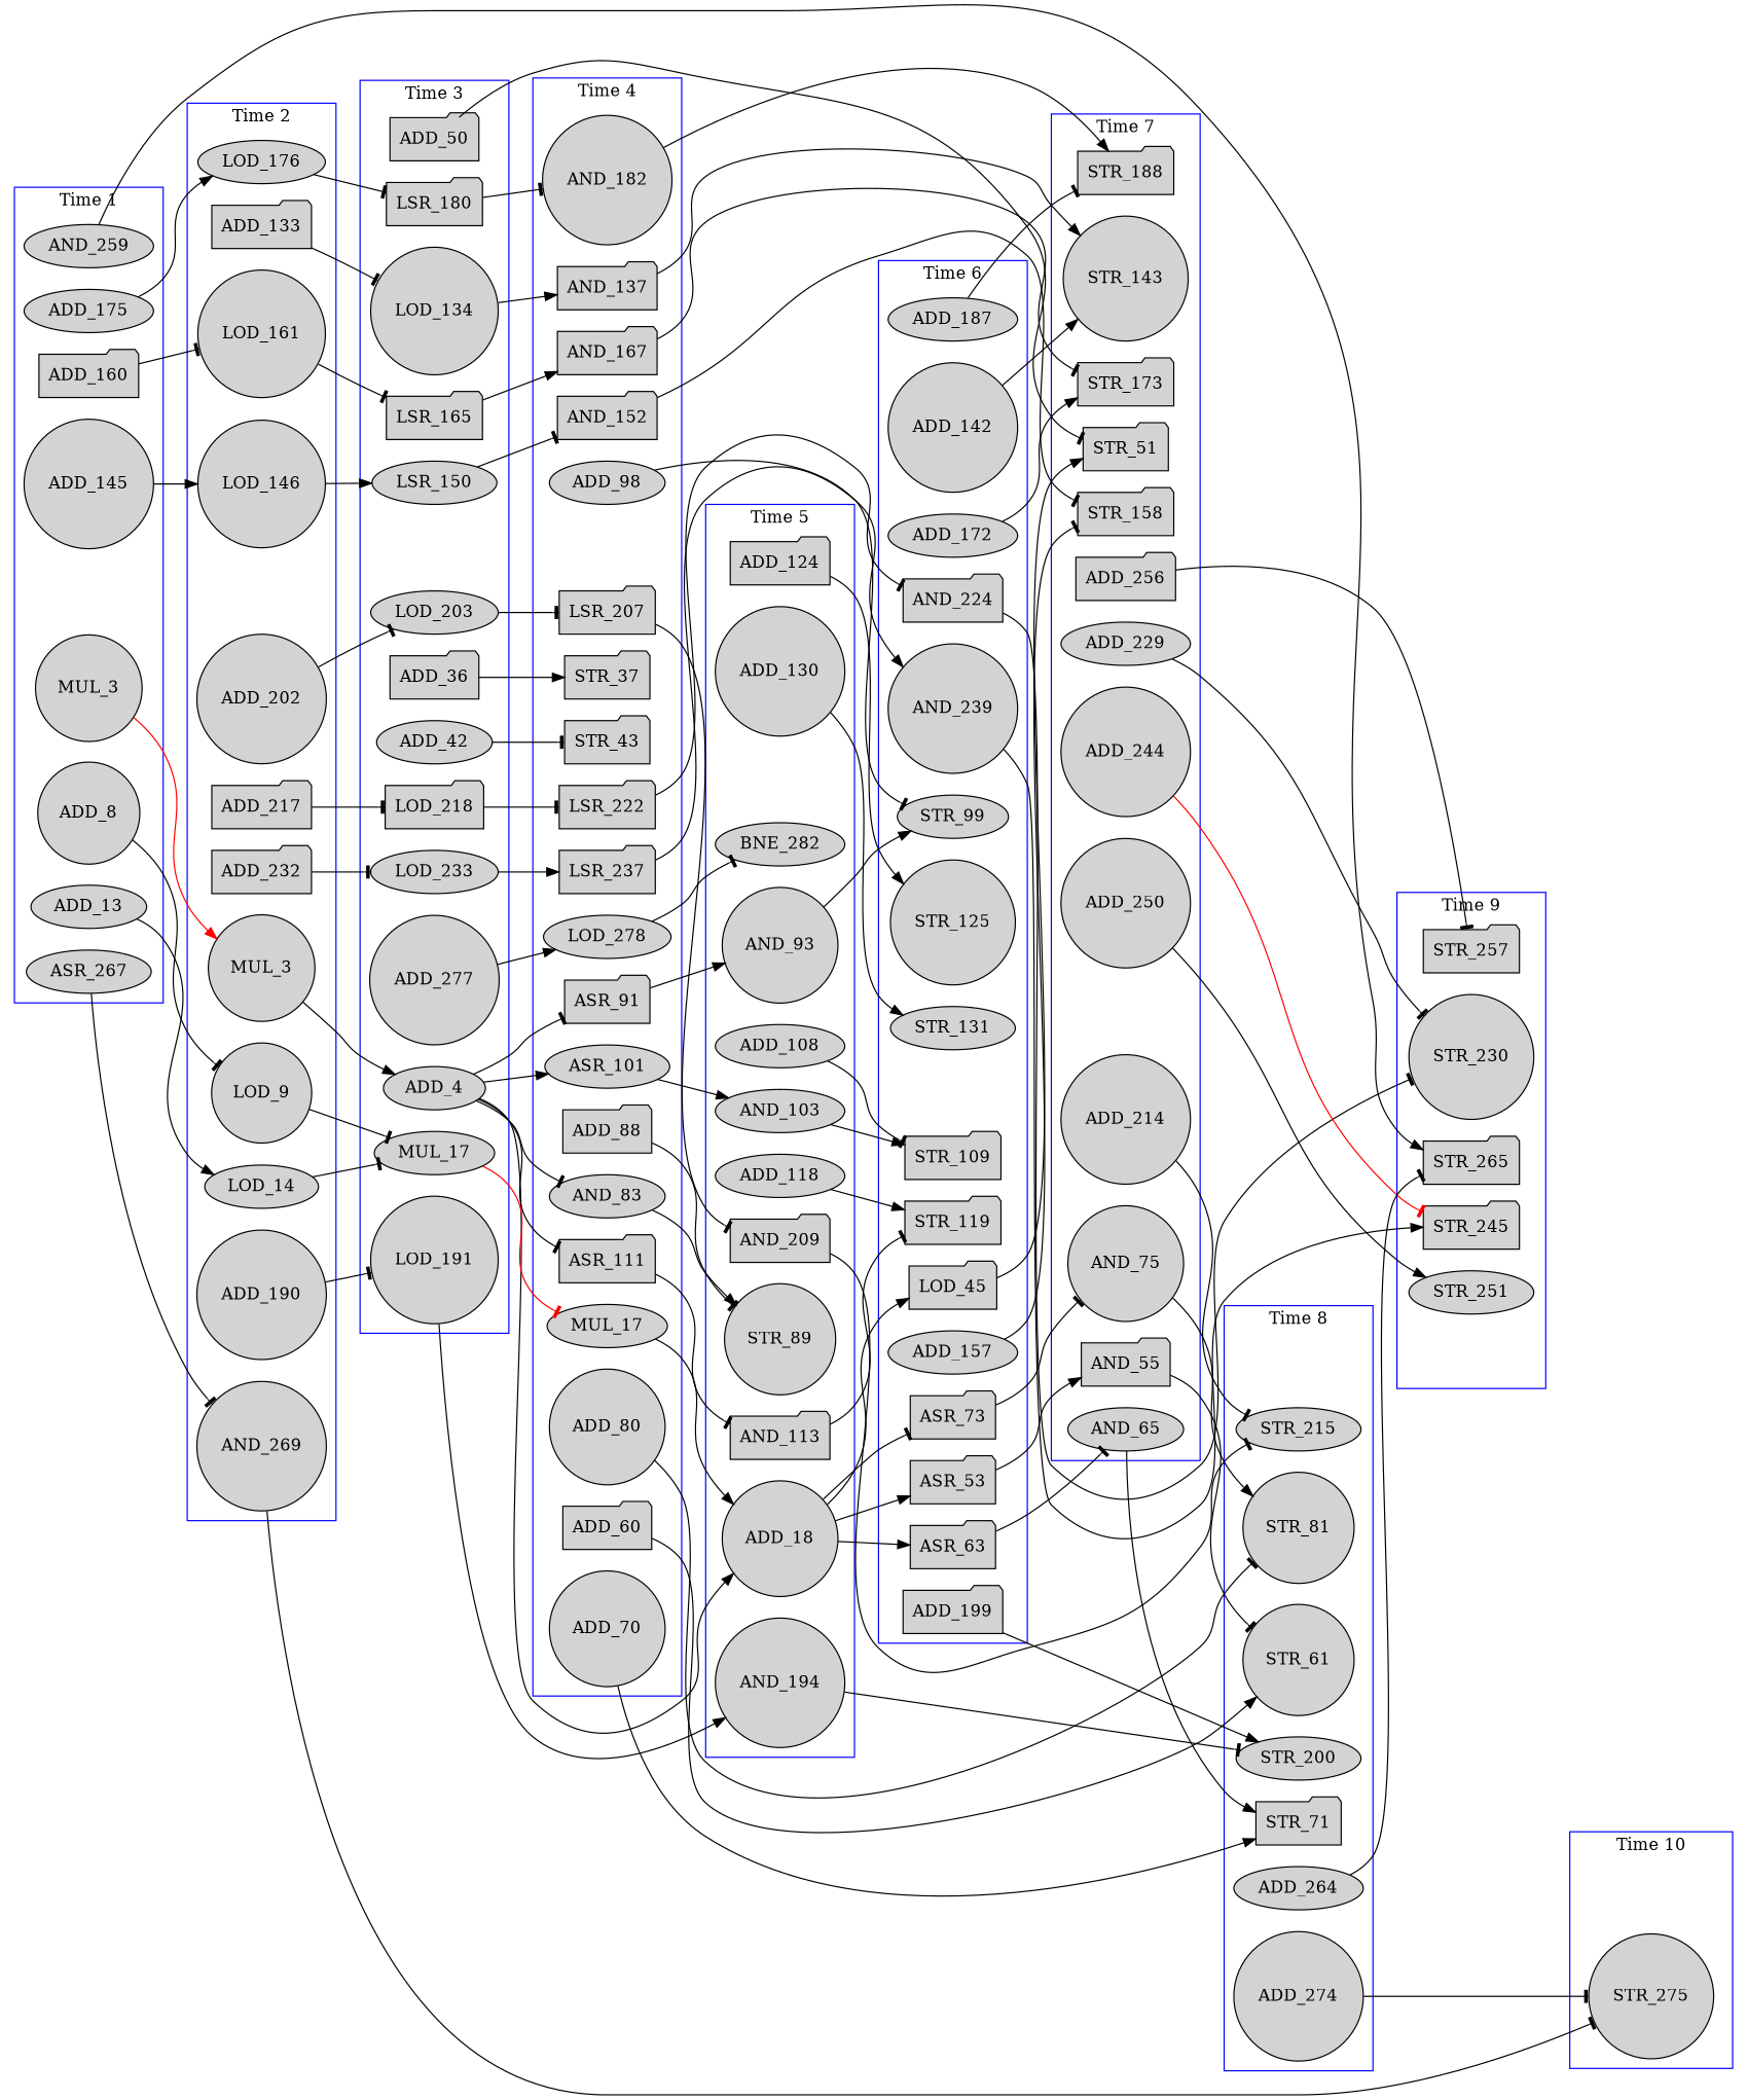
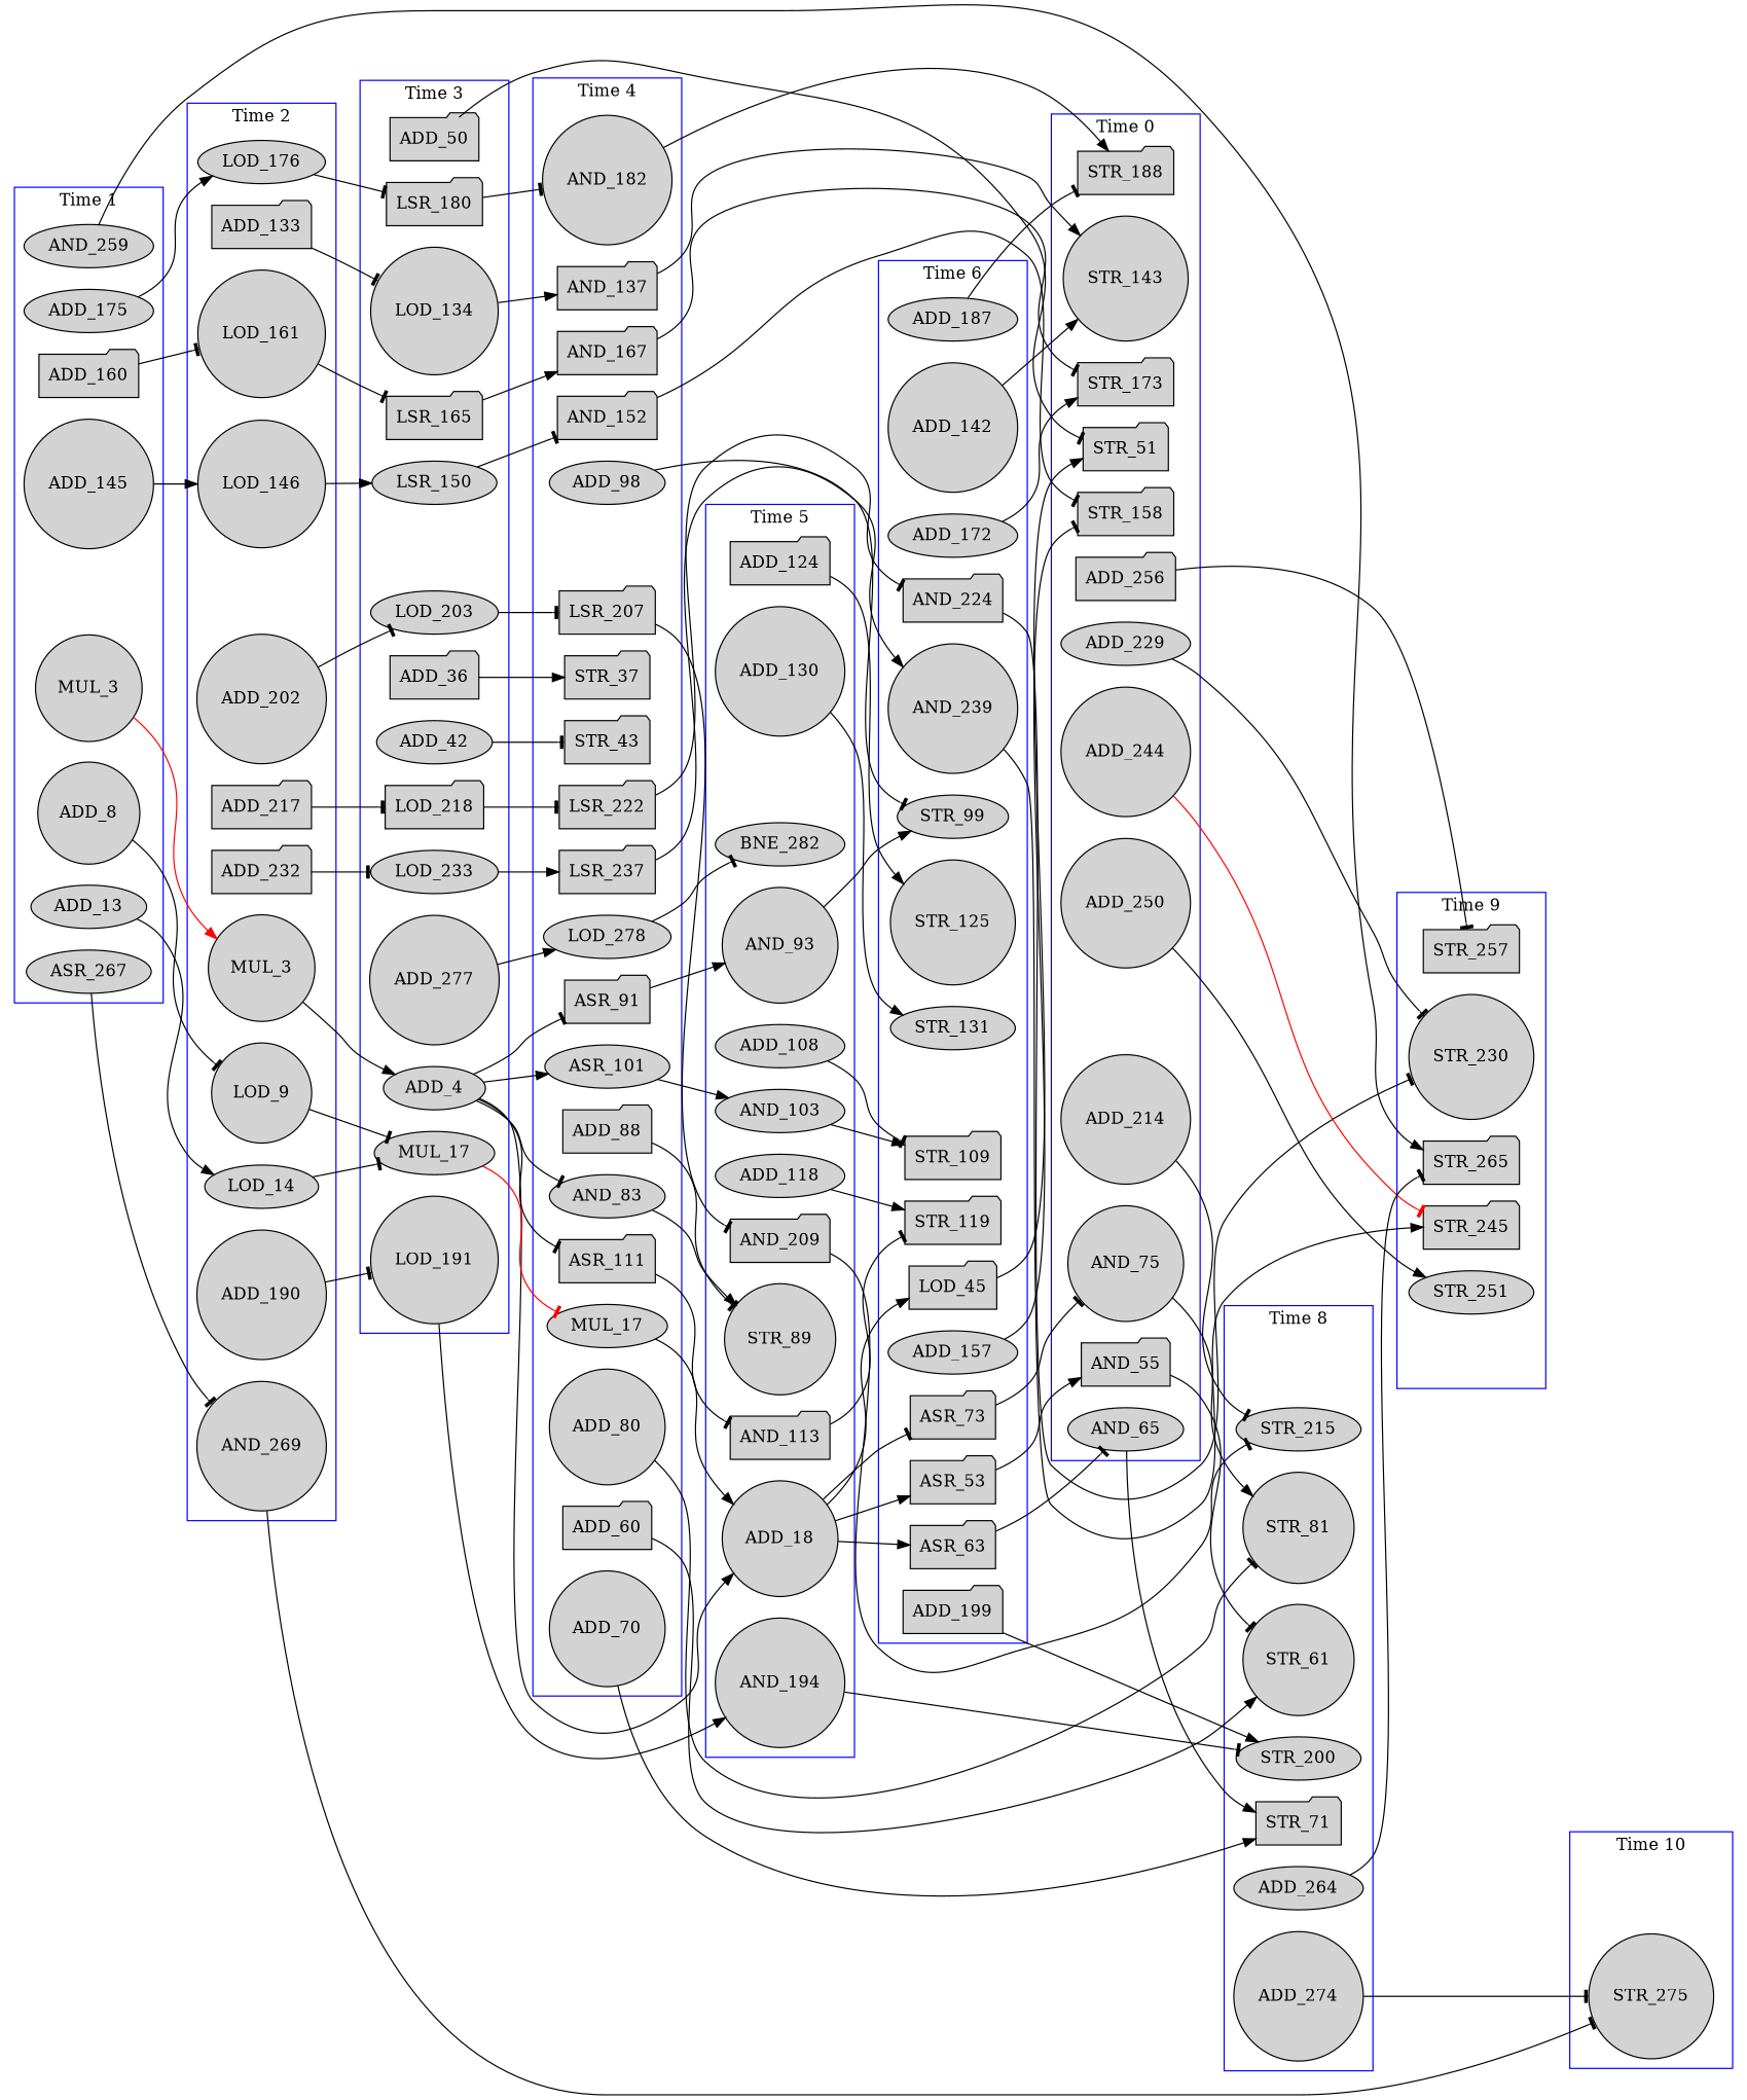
  digraph {
    newrank=true
    rankdir=LR
    node [style=filled shape=folder]
    edge [arrowhead=tee]
    pseudo_1 [style=invis shape=""]
    n2 [label=MUL_3 shape=circle]
    ADD_8 [shape=circle]
    ADD_13 [shape=ellipse]
    ADD_145 [shape=circle]
    ADD_160
    ADD_175 [shape=ellipse]
    AND_259 [shape=ellipse]
    ASR_267 [shape=ellipse]
    pseudo_2 [style=invis shape=""]
    n11 [label=MUL_3 shape=circle]
    LOD_9 [shape=circle]
    LOD_14 [shape=ellipse]
    ADD_133
    LOD_146 [shape=circle]
    LOD_161 [shape=circle]
    LOD_176 [shape=ellipse]
    ADD_190 [shape=circle]
    ADD_202 [shape=circle]
    ADD_217
    ADD_232
    AND_269 [shape=circle]
    pseudo_3 [style=invis shape=""]
    ADD_4 [shape=ellipse]
    n25 [label=MUL_17 shape=ellipse]
    ADD_36
    ADD_42 [shape=ellipse]
    ADD_50
    LOD_134 [shape=circle]
    LSR_150 [shape=ellipse]
    LSR_165
    LSR_180
    LOD_191 [shape=circle]
    LOD_203 [shape=ellipse]
    LOD_218
    LOD_233 [shape=ellipse]
    ADD_277 [shape=circle]
    pseudo_4 [style=invis shape=""]
    n39 [label=MUL_17 shape=ellipse]
    STR_37
    STR_43
    ADD_60
    ADD_70 [shape=circle]
    ADD_80 [shape=circle]
    AND_83 [shape=ellipse]
    ADD_88
    ASR_91
    ADD_98 [shape=ellipse]
    ASR_101 [shape=ellipse]
    ASR_111
    AND_137
    AND_152
    AND_167
    AND_182 [shape=circle]
    LSR_207
    LSR_222
    LSR_237
    LOD_278 [shape=ellipse]
    pseudo_5 [style=invis shape=""]
    ADD_18 [shape=circle]
    STR_89 [shape=circle]
    AND_93 [shape=circle]
    AND_103 [shape=ellipse]
    ADD_108 [shape=ellipse]
    AND_113
    ADD_118 [shape=ellipse]
    ADD_124
    ADD_130 [shape=circle]
    AND_194 [shape=circle]
    AND_209
    BNE_282 [shape=ellipse]
    pseudo_6 [style=invis shape=""]
    n73 [label=LOD_45]
    ASR_53
    ASR_63
    ASR_73
    STR_99 [shape=ellipse]
    STR_109
    STR_119
    STR_125 [shape=circle]
    STR_131 [shape=ellipse]
    ADD_142 [shape=circle]
    ADD_157 [shape=ellipse]
    ADD_172 [shape=ellipse]
    ADD_187 [shape=ellipse]
    ADD_199
    AND_224
    AND_239 [shape=circle]
    pseudo_7 [style=invis shape=""]
    STR_51
    AND_55
    AND_65 [shape=ellipse]
    AND_75 [shape=circle]
    STR_143 [shape=circle]
    STR_158
    STR_173
    STR_188
    ADD_214 [shape=circle]
    ADD_229 [shape=ellipse]
    ADD_244 [shape=circle]
    ADD_250 [shape=circle]
    ADD_256
    pseudo_8 [style=invis shape=""]
    STR_61 [shape=circle]
    STR_71
    STR_81 [shape=circle]
    STR_200 [shape=ellipse]
    STR_215 [shape=ellipse]
    ADD_264 [shape=ellipse]
    ADD_274 [shape=circle]
    pseudo_9 [style=invis shape=""]
    STR_230 [shape=circle]
    STR_245
    STR_251 [shape=ellipse]
    STR_257
    STR_265
    pseudo_10 [style=invis shape=""]
    STR_275 [shape=circle]
    subgraph cluster_1 {
      color=blue
      label="Time 1"
      rank=same
      pseudo_1
      n2
      ADD_8
      ADD_13
      ADD_145
      ADD_160
      ADD_175
      AND_259
      ASR_267
    }
    subgraph cluster_2 {
      color=blue
      label="Time 2"
      rank=same
      pseudo_2
      n11
      LOD_9
      LOD_14
      ADD_133
      LOD_146
      LOD_161
      LOD_176
      ADD_190
      ADD_202
      ADD_217
      ADD_232
      AND_269
    }
    subgraph cluster_3 {
      color=blue
      label="Time 3"
      rank=same
      pseudo_3
      ADD_4
      n25
      ADD_36
      ADD_42
      ADD_50
      LOD_134
      LSR_150
      LSR_165
      LSR_180
      LOD_191
      LOD_203
      LOD_218
      LOD_233
      ADD_277
    }
    subgraph cluster_4 {
      color=blue
      label="Time 4"
      rank=same
      pseudo_4
      n39
      STR_37
      STR_43
      ADD_60
      ADD_70
      ADD_80
      AND_83
      ADD_88
      ASR_91
      ADD_98
      ASR_101
      ASR_111
      AND_137
      AND_152
      AND_167
      AND_182
      LSR_207
      LSR_222
      LSR_237
      LOD_278
    }
    subgraph cluster_5 {
      color=blue
      label="Time 5"
      rank=same
      pseudo_5
      ADD_18
      STR_89
      AND_93
      AND_103
      ADD_108
      AND_113
      ADD_118
      ADD_124
      ADD_130
      AND_194
      AND_209
      BNE_282
    }
    subgraph cluster_6 {
      color=blue
      label="Time 6"
      rank=same
      pseudo_6
      n73
      ASR_53
      ASR_63
      ASR_73
      STR_99
      STR_109
      STR_119
      STR_125
      STR_131
      ADD_142
      ADD_157
      ADD_172
      ADD_187
      ADD_199
      AND_224
      AND_239
    }
    subgraph cluster_7 {
      color=blue
-     label="Time 7"
+     label="Time 0"
      rank=same
      pseudo_7
      STR_51
      AND_55
      AND_65
      AND_75
      STR_143
      STR_158
      STR_173
      STR_188
      ADD_214
      ADD_229
      ADD_244
      ADD_250
      ADD_256
    }
    subgraph cluster_8 {
      color=blue
      label="Time 8"
      rank=same
      pseudo_8
      STR_61
      STR_71
      STR_81
      STR_200
      STR_215
      ADD_264
      ADD_274
    }
    subgraph cluster_9 {
      color=blue
      label="Time 9"
      rank=same
      pseudo_9
      STR_230
      STR_245
      STR_251
      STR_257
      STR_265
    }
    subgraph cluster_10 {
      color=blue
      label="Time 10"
      rank=same
      pseudo_10
      STR_275
    }
    pseudo_1 -> pseudo_2 [style=invis arrowhead=""]
    n2 -> n11 [arrowhead=normal color=red]
    ADD_8 -> LOD_9
    ADD_13 -> LOD_14 [arrowhead=normal]
    ADD_145 -> LOD_146 [arrowhead=normal]
    ADD_160 -> LOD_161
    ADD_175 -> LOD_176 [arrowhead=normal]
    AND_259 -> STR_265 [arrowhead=normal]
    ASR_267 -> AND_269
    pseudo_2 -> pseudo_3 [style=invis arrowhead=""]
    n11 -> ADD_4 [arrowhead=normal]
    LOD_9 -> n25
    LOD_14 -> n25
    ADD_133 -> LOD_134
    LOD_146 -> LSR_150 [arrowhead=normal]
    LOD_161 -> LSR_165
    LOD_176 -> LSR_180
    ADD_190 -> LOD_191
    ADD_202 -> LOD_203
    ADD_217 -> LOD_218
    ADD_232 -> LOD_233
    AND_269 -> STR_275
    pseudo_3 -> pseudo_4 [style=invis arrowhead=""]
    ADD_4 -> AND_83
    ADD_4 -> ASR_91
    ADD_4 -> ASR_101 [arrowhead=normal]
    ADD_4 -> ASR_111
    ADD_4 -> ADD_18 [arrowhead=normal]
    n25 -> n39 [color=red]
    ADD_36 -> STR_37 [arrowhead=normal]
    ADD_42 -> STR_43
    ADD_50 -> STR_51
    LOD_134 -> AND_137 [arrowhead=normal]
    LSR_150 -> AND_152
    LSR_165 -> AND_167 [arrowhead=normal]
    LSR_180 -> AND_182
    LOD_191 -> AND_194 [arrowhead=normal]
    LOD_203 -> LSR_207
    LOD_218 -> LSR_222
    LOD_233 -> LSR_237 [arrowhead=normal]
    ADD_277 -> LOD_278 [arrowhead=normal]
    pseudo_4 -> pseudo_5 [style=invis arrowhead=""]
    n39 -> ADD_18 [arrowhead=normal]
    ADD_60 -> STR_61 [arrowhead=normal]
    ADD_70 -> STR_71 [arrowhead=normal]
    ADD_80 -> STR_81
    AND_83 -> STR_89 [arrowhead=normal]
    ADD_88 -> STR_89
    ASR_91 -> AND_93 [arrowhead=normal]
    ADD_98 -> STR_99
    ASR_101 -> AND_103 [arrowhead=normal]
    ASR_111 -> AND_113
    AND_137 -> STR_143 [arrowhead=normal]
    AND_152 -> STR_158
    AND_167 -> STR_173
    AND_182 -> STR_188 [arrowhead=normal]
    LSR_207 -> AND_209
    LSR_222 -> AND_224
    LSR_237 -> AND_239 [arrowhead=normal]
    LOD_278 -> BNE_282
    pseudo_5 -> pseudo_6 [style=invis arrowhead=""]
    ADD_18 -> n73 [arrowhead=normal]
    ADD_18 -> ASR_53 [arrowhead=normal]
    ADD_18 -> ASR_63 [arrowhead=normal]
    ADD_18 -> ASR_73
    AND_93 -> STR_99 [arrowhead=normal]
    AND_103 -> STR_109 [arrowhead=normal]
    ADD_108 -> STR_109
    AND_113 -> STR_119
    ADD_118 -> STR_119 [arrowhead=normal]
    ADD_124 -> STR_125 [arrowhead=normal]
    ADD_130 -> STR_131 [arrowhead=normal]
    AND_194 -> STR_200
    AND_209 -> STR_215
    pseudo_6 -> pseudo_7 [style=invis arrowhead=""]
    n73 -> STR_51 [arrowhead=normal]
    ASR_53 -> AND_55 [arrowhead=normal]
    ASR_63 -> AND_65
    ASR_73 -> AND_75
    ADD_142 -> STR_143 [arrowhead=normal]
    ADD_157 -> STR_158
    ADD_172 -> STR_173 [arrowhead=normal]
    ADD_187 -> STR_188
    ADD_199 -> STR_200 [arrowhead=normal]
    AND_224 -> STR_230
    AND_239 -> STR_245 [arrowhead=normal]
    pseudo_7 -> pseudo_8 [style=invis arrowhead=""]
    AND_55 -> STR_61
    AND_65 -> STR_71 [arrowhead=normal]
    AND_75 -> STR_81 [arrowhead=normal]
    ADD_214 -> STR_215
    ADD_229 -> STR_230
    ADD_244 -> STR_245 [color=red]
    ADD_250 -> STR_251 [arrowhead=normal]
    ADD_256 -> STR_257
    pseudo_8 -> pseudo_9 [style=invis arrowhead=""]
    ADD_264 -> STR_265
    ADD_274 -> STR_275
    pseudo_9 -> pseudo_10 [style=invis arrowhead=""]
  }
